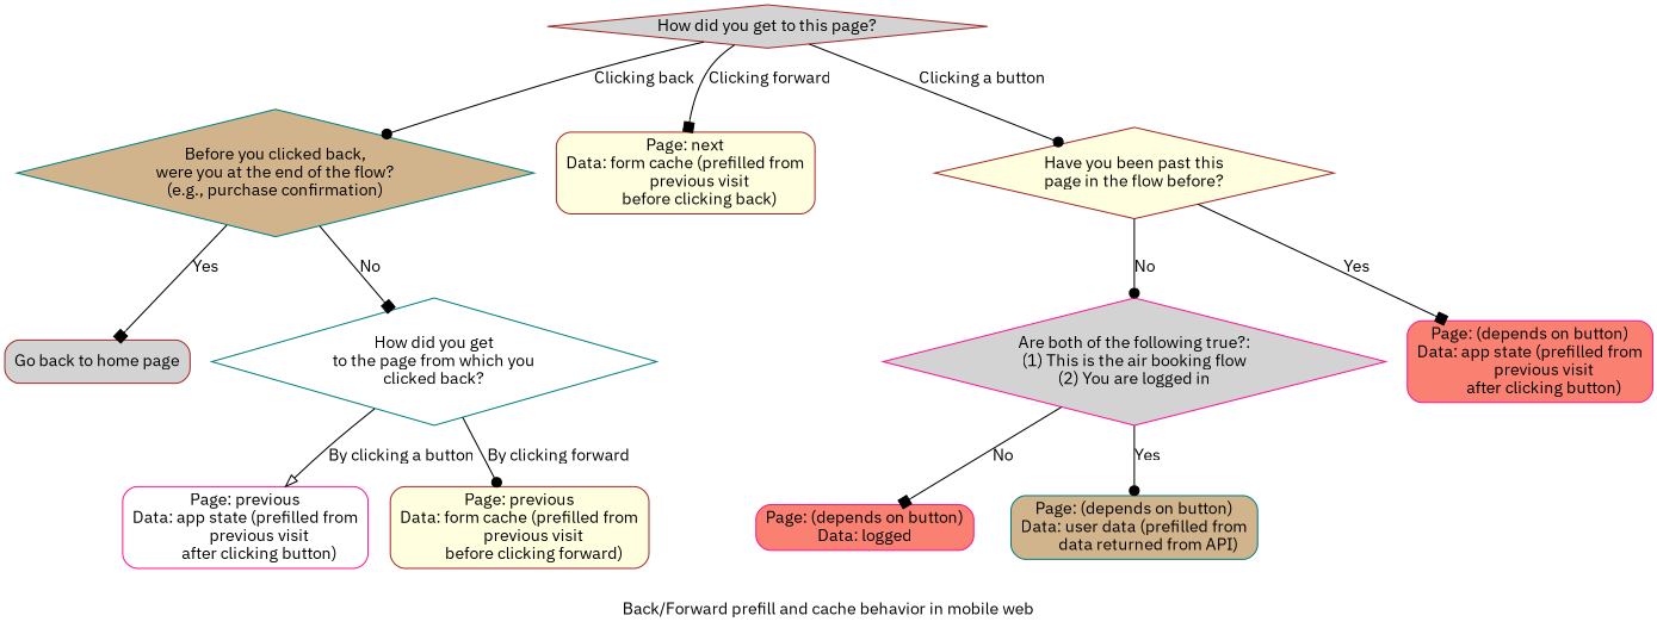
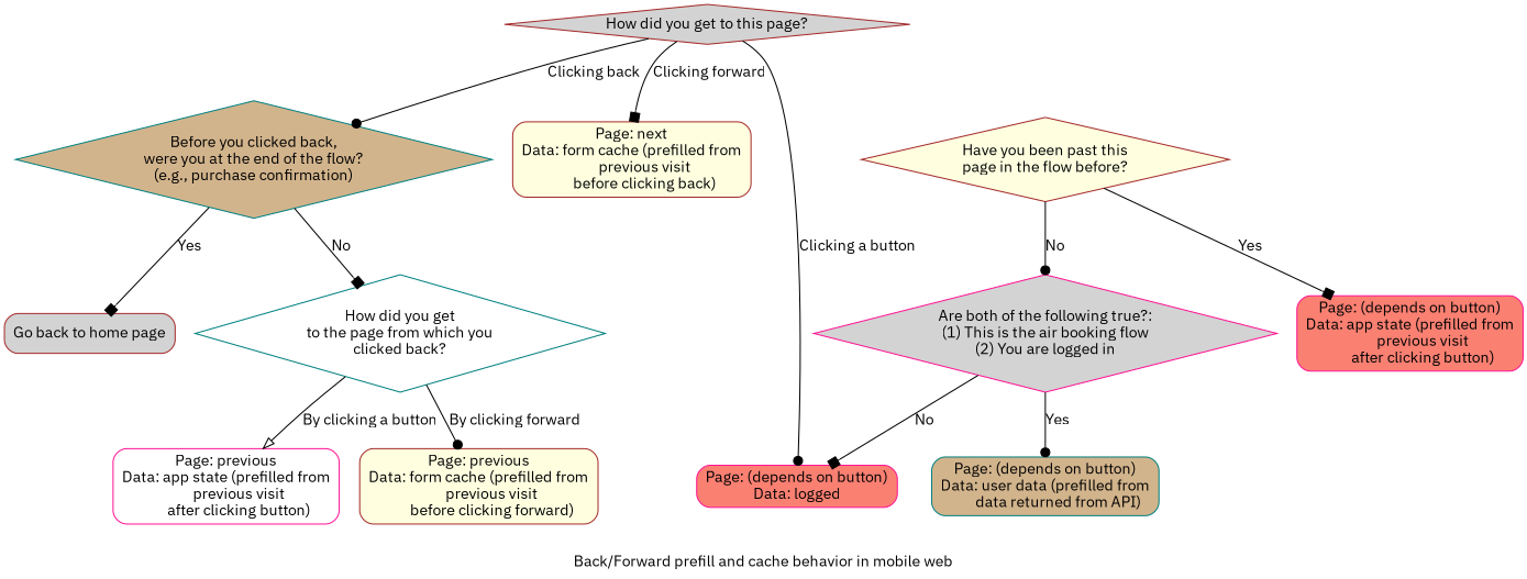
  digraph {
    fontname="IBM Plex Sans"
    label="Back/Forward prefill and cache behavior in mobile web"
    node [color=brown fillcolor=lightgrey fontname="IBM Plex Sans" shape=box style="rounded,filled"]
    edge [arrowhead=box fontname="IBM Plex Sans"]
    n1 [label="Go back to home page"]
    n2 [color=deeppink fillcolor=white label="Page: previous\nData: app state (prefilled from\n	previous visit\n	after clicking button)"]
    n3 [fillcolor=lightyellow label="Page: previous\nData: form cache (prefilled from\n	previous visit\n	before clicking forward)"]
    n4 [fillcolor=lightyellow label="Page: next\nData: form cache (prefilled from\n	previous visit\n	before clicking back)"]
    n5 [color=deeppink fillcolor=salmon label="Page: (depends on button)\nData: app state (prefilled from\n	previous visit\n	after clicking button)"]
    n6 [color=teal fillcolor=tan label="Page: (depends on button)\nData: user data (prefilled from\n	data returned from API)"]
    n7 [color=deeppink fillcolor=salmon label="Page: (depends on button)\nData: logged"]
    n8 [label="How did you get to this page?" shape=diamond style=filled]
    n9 [color=teal fillcolor=tan label="Before you clicked back,\nwere you at the end of the flow?\n(e.g., purchase confirmation)" shape=diamond style=filled]
    n10 [fillcolor=lightyellow label="Have you been past this\npage in the flow before?" shape=diamond style=filled]
    n11 [color=teal fillcolor=white label="How did you get\nto the page from which you\nclicked back?" shape=diamond style=filled]
    n12 [color=deeppink label="Are both of the following true?:\n(1) This is the air booking flow\n(2) You are logged in" shape=diamond style=filled]
    n8 -> n4 [label="Clicking forward"]
    n8 -> n9 [arrowhead=dot label="Clicking back"]
-   n8 -> n10 [arrowhead=dot label="Clicking a button"]
+   n8 -> n7 [arrowhead=dot label="Clicking a button"]
    n9 -> n1 [label=Yes]
    n9 -> n11 [label=No]
    n10 -> n5 [label=Yes]
    n10 -> n12 [arrowhead=dot label=No]
    n11 -> n2 [arrowhead=onormal label="By clicking a button"]
    n11 -> n3 [arrowhead=dot label="By clicking forward"]
    n12 -> n6 [arrowhead=dot label=Yes]
    n12 -> n7 [label=No]
  }
